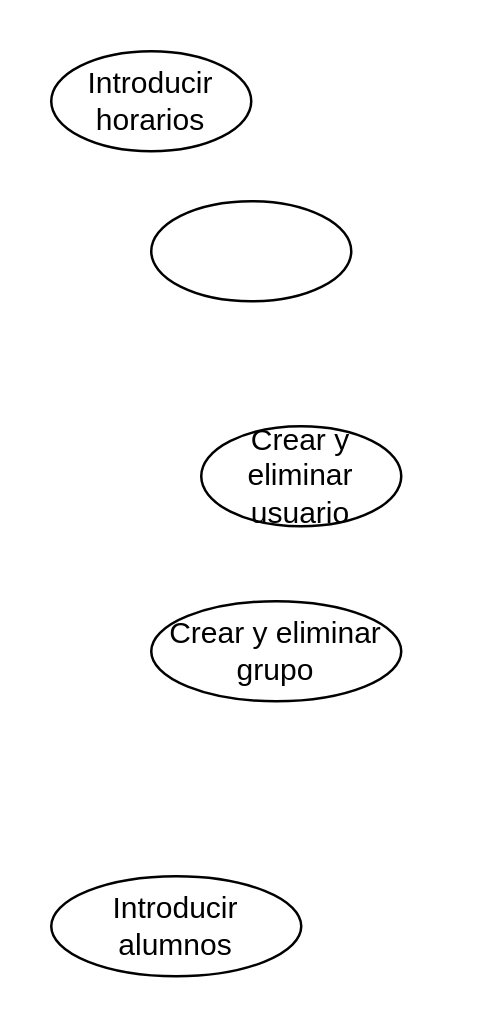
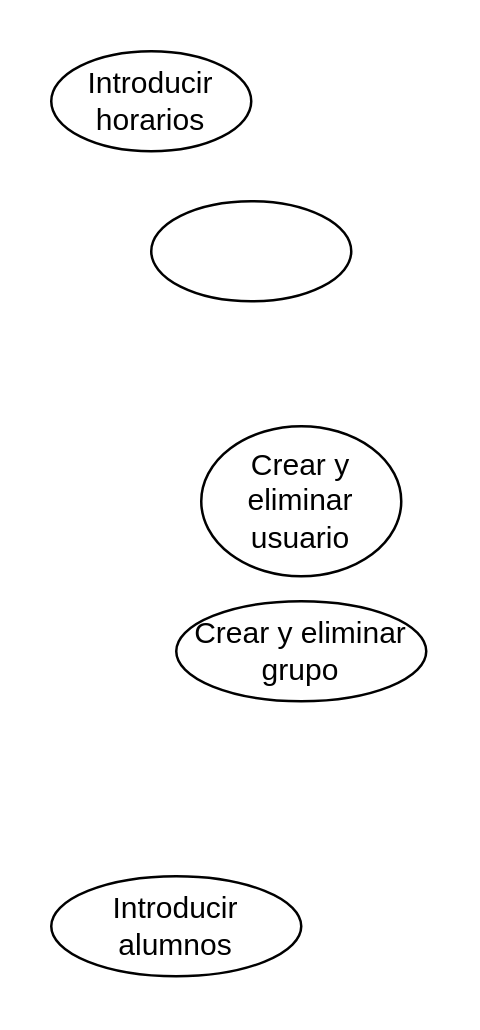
  <mxCell id="0" />
  <mxCell id="1" parent="0" />
- <mxCell id="2" value="Crear y eliminar grupo" style="ellipse;whiteSpace=wrap;html=1;" vertex="1" parent="1"><mxGeometry x="60" y="240" width="100" height="40" as="geometry" /></mxCell>
- <mxCell id="3" value="Crear y eliminar usuario" style="ellipse;whiteSpace=wrap;html=1;" vertex="1" parent="1"><mxGeometry x="80" y="170" width="80" height="40" as="geometry" /></mxCell>
+ <mxCell id="2" value="Crear y eliminar grupo" style="ellipse;whiteSpace=wrap;html=1;" vertex="1" parent="1"><mxGeometry x="70" y="240" width="100" height="40" as="geometry" /></mxCell>
+ <mxCell id="3" value="Crear y eliminar usuario" style="ellipse;whiteSpace=wrap;html=1;" vertex="1" parent="1"><mxGeometry x="80" y="170" width="80" height="60" as="geometry" /></mxCell>
  <mxCell id="4" value="Introducir alumnos" style="ellipse;whiteSpace=wrap;html=1;" vertex="1" parent="1"><mxGeometry x="20" y="350" width="100" height="40" as="geometry" /></mxCell>
  <mxCell id="5" value="Introducir horarios" style="ellipse;whiteSpace=wrap;html=1;" vertex="1" parent="1"><mxGeometry x="20" y="20" width="80" height="40" as="geometry" /></mxCell>
  <mxCell id="6" value="" style="ellipse;whiteSpace=wrap;html=1;" vertex="1" parent="1"><mxGeometry x="60" y="80" width="80" height="40" as="geometry" /></mxCell>
